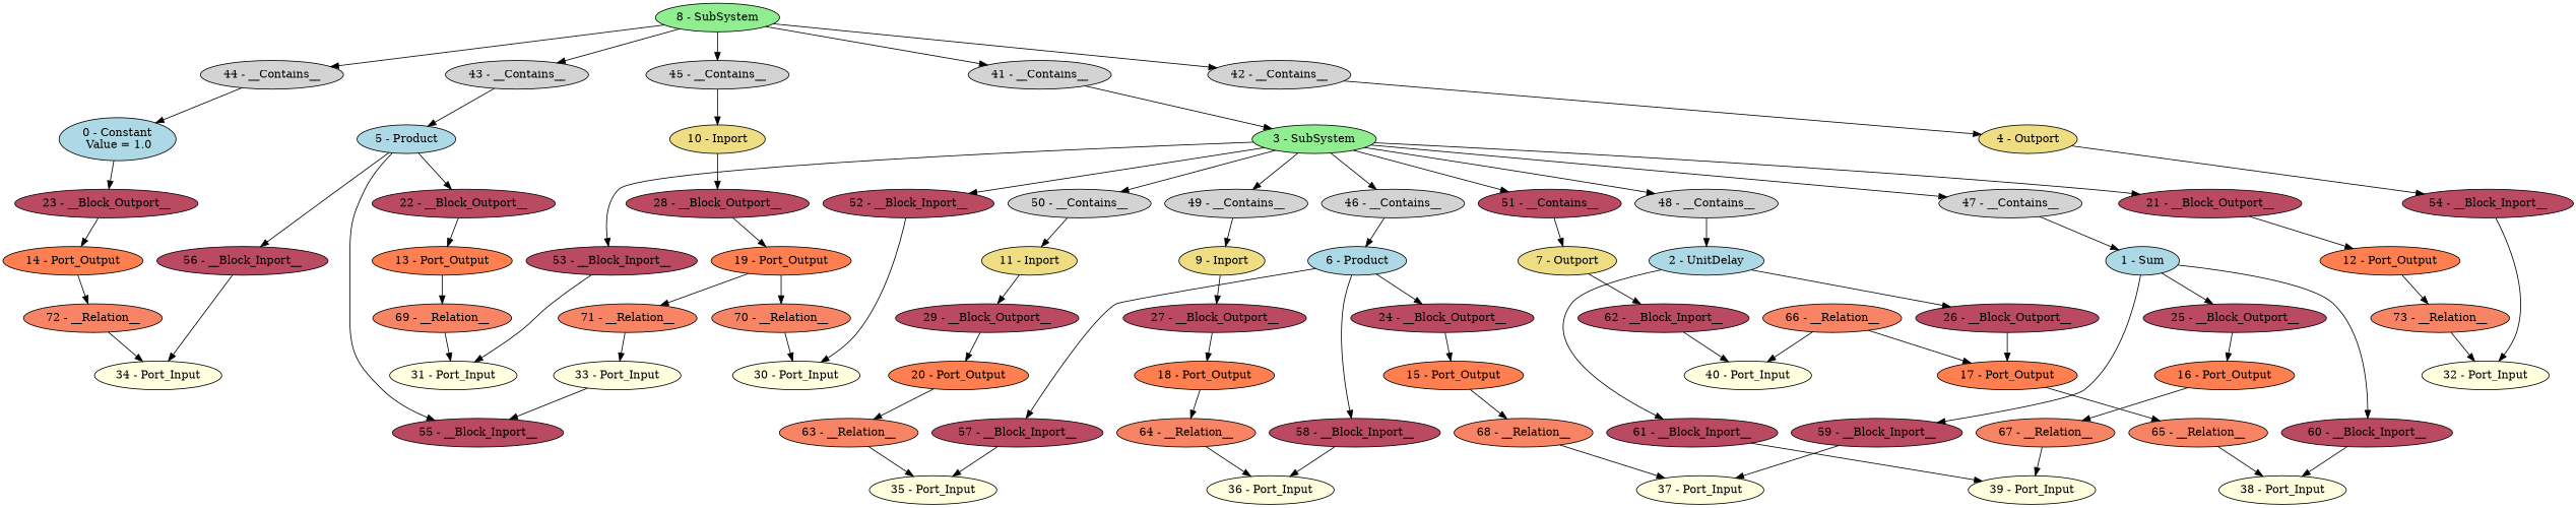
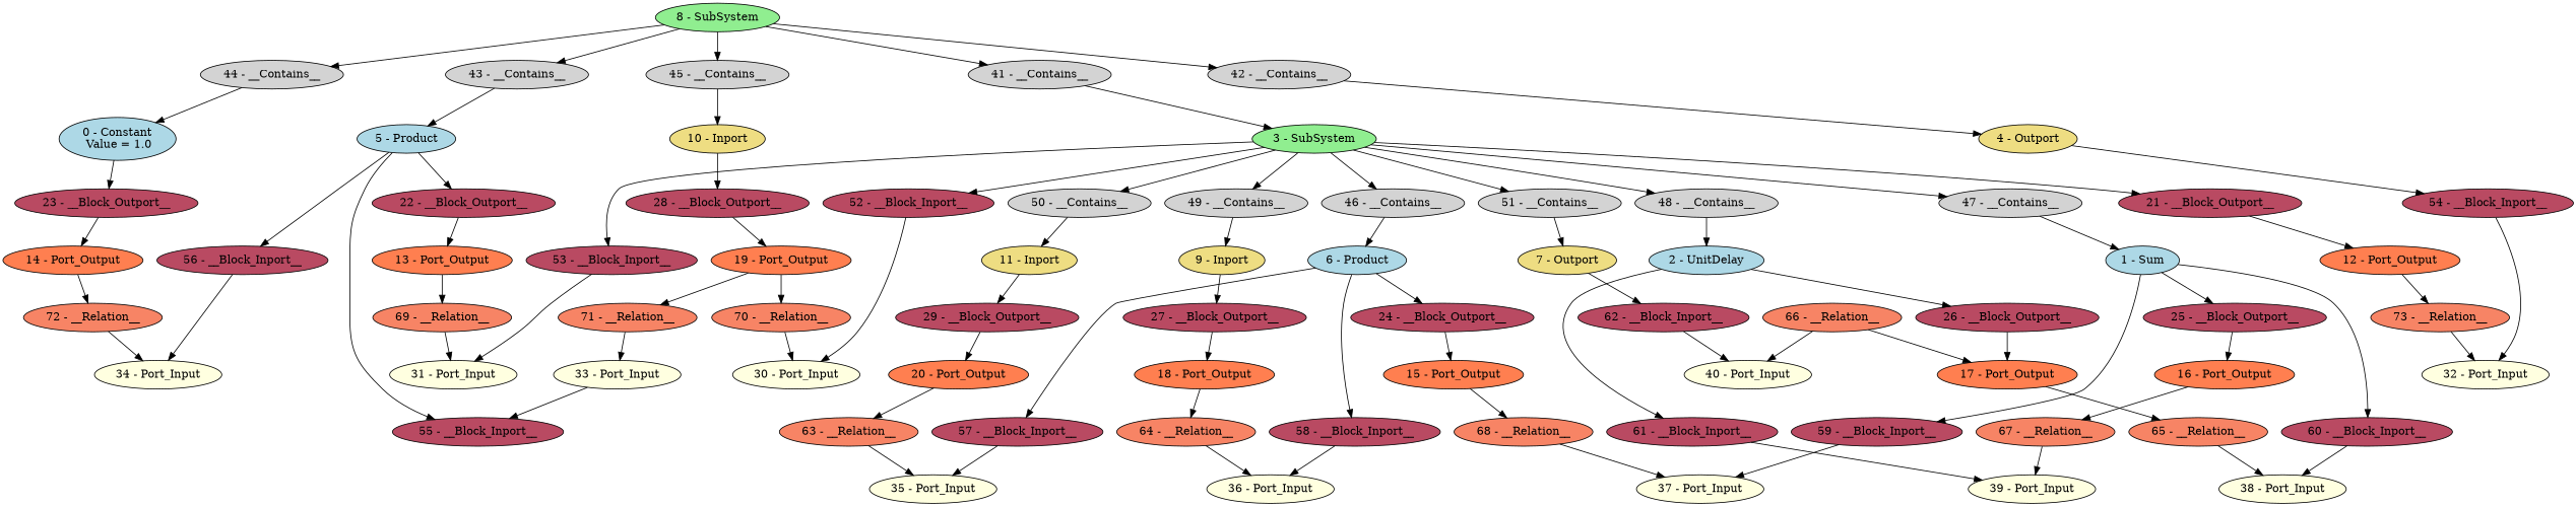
  digraph {
    node [fillcolor="#b94a62" style=filled]
    "0 - Constant\n Value = 1.0" [fillcolor=lightblue]
    "23 - __Block_Outport__"
    "14 - Port_Output" [fillcolor=coral]
    "1 - Sum" [fillcolor=lightblue]
    "25 - __Block_Outport__"
    "59 - __Block_Inport__"
    "60 - __Block_Inport__"
    "16 - Port_Output" [fillcolor=coral]
    "37 - Port_Input" [fillcolor=lightyellow]
    "38 - Port_Input" [fillcolor=lightyellow]
    "2 - UnitDelay" [fillcolor=lightblue]
    "26 - __Block_Outport__"
    "61 - __Block_Inport__"
    "17 - Port_Output" [fillcolor=coral]
    "39 - Port_Input" [fillcolor=lightyellow]
    "3 - SubSystem" [fillcolor=lightgreen]
    "21 - __Block_Outport__"
    "46 - __Contains__" [fillcolor=lightgray]
    "47 - __Contains__" [fillcolor=lightgray]
    "48 - __Contains__" [fillcolor=lightgray]
    "49 - __Contains__" [fillcolor=lightgray]
    "50 - __Contains__" [fillcolor=lightgray]
-   "51 - __Contains__"
+   "51 - __Contains__" [fillcolor=lightgray]
    "52 - __Block_Inport__"
    "53 - __Block_Inport__"
    "12 - Port_Output" [fillcolor=coral]
    "6 - Product" [fillcolor=lightblue]
    "9 - Inport" [fillcolor=lightgoldenrod]
    "11 - Inport" [fillcolor=lightgoldenrod]
    "7 - Outport" [fillcolor=lightgoldenrod]
    "30 - Port_Input" [fillcolor=lightyellow]
    "31 - Port_Input" [fillcolor=lightyellow]
    "4 - Outport" [fillcolor=lightgoldenrod]
    "54 - __Block_Inport__"
    "32 - Port_Input" [fillcolor=lightyellow]
    "5 - Product" [fillcolor=lightblue]
    "22 - __Block_Outport__"
    "55 - __Block_Inport__"
    "56 - __Block_Inport__"
    "13 - Port_Output" [fillcolor=coral]
    "34 - Port_Input" [fillcolor=lightyellow]
    "24 - __Block_Outport__"
    "57 - __Block_Inport__"
    "58 - __Block_Inport__"
    "15 - Port_Output" [fillcolor=coral]
    "35 - Port_Input" [fillcolor=lightyellow]
    "36 - Port_Input" [fillcolor=lightyellow]
    "62 - __Block_Inport__"
    "40 - Port_Input" [fillcolor=lightyellow]
    "8 - SubSystem" [fillcolor=lightgreen]
    "41 - __Contains__" [fillcolor=lightgray]
    "42 - __Contains__" [fillcolor=lightgray]
    "43 - __Contains__" [fillcolor=lightgray]
    "44 - __Contains__" [fillcolor=lightgray]
    "45 - __Contains__" [fillcolor=lightgray]
    "10 - Inport" [fillcolor=lightgoldenrod]
    "27 - __Block_Outport__"
    "18 - Port_Output" [fillcolor=coral]
    "28 - __Block_Outport__"
    "19 - Port_Output" [fillcolor=coral]
    "29 - __Block_Outport__"
    "20 - Port_Output" [fillcolor=coral]
    "73 - __Relation__" [fillcolor="#f78465"]
    "69 - __Relation__" [fillcolor="#f78465"]
    "72 - __Relation__" [fillcolor="#f78465"]
    "68 - __Relation__" [fillcolor="#f78465"]
    "67 - __Relation__" [fillcolor="#f78465"]
    "65 - __Relation__" [fillcolor="#f78465"]
    "66 - __Relation__" [fillcolor="#f78465"]
    "64 - __Relation__" [fillcolor="#f78465"]
    "70 - __Relation__" [fillcolor="#f78465"]
    "71 - __Relation__" [fillcolor="#f78465"]
    "33 - Port_Input" [fillcolor=lightyellow]
    "63 - __Relation__" [fillcolor="#f78465"]
    "0 - Constant\n Value = 1.0" -> "23 - __Block_Outport__"
    "23 - __Block_Outport__" -> "14 - Port_Output"
    "14 - Port_Output" -> "72 - __Relation__"
    "1 - Sum" -> "25 - __Block_Outport__"
    "1 - Sum" -> "59 - __Block_Inport__"
    "1 - Sum" -> "60 - __Block_Inport__"
    "25 - __Block_Outport__" -> "16 - Port_Output"
    "59 - __Block_Inport__" -> "37 - Port_Input"
    "60 - __Block_Inport__" -> "38 - Port_Input"
    "16 - Port_Output" -> "67 - __Relation__"
    "2 - UnitDelay" -> "26 - __Block_Outport__"
    "2 - UnitDelay" -> "61 - __Block_Inport__"
    "26 - __Block_Outport__" -> "17 - Port_Output"
    "61 - __Block_Inport__" -> "39 - Port_Input"
    "17 - Port_Output" -> "65 - __Relation__"
    "3 - SubSystem" -> "21 - __Block_Outport__"
    "3 - SubSystem" -> "46 - __Contains__"
    "3 - SubSystem" -> "47 - __Contains__"
    "3 - SubSystem" -> "48 - __Contains__"
    "3 - SubSystem" -> "49 - __Contains__"
    "3 - SubSystem" -> "50 - __Contains__"
    "3 - SubSystem" -> "51 - __Contains__"
    "3 - SubSystem" -> "52 - __Block_Inport__"
    "3 - SubSystem" -> "53 - __Block_Inport__"
    "21 - __Block_Outport__" -> "12 - Port_Output"
    "46 - __Contains__" -> "6 - Product"
    "47 - __Contains__" -> "1 - Sum"
    "48 - __Contains__" -> "2 - UnitDelay"
    "49 - __Contains__" -> "9 - Inport"
    "50 - __Contains__" -> "11 - Inport"
    "51 - __Contains__" -> "7 - Outport"
    "52 - __Block_Inport__" -> "30 - Port_Input"
    "53 - __Block_Inport__" -> "31 - Port_Input"
    "12 - Port_Output" -> "73 - __Relation__"
    "6 - Product" -> "24 - __Block_Outport__"
    "6 - Product" -> "57 - __Block_Inport__"
    "6 - Product" -> "58 - __Block_Inport__"
    "9 - Inport" -> "27 - __Block_Outport__"
    "11 - Inport" -> "29 - __Block_Outport__"
    "7 - Outport" -> "62 - __Block_Inport__"
    "4 - Outport" -> "54 - __Block_Inport__"
    "54 - __Block_Inport__" -> "32 - Port_Input"
    "5 - Product" -> "22 - __Block_Outport__"
    "5 - Product" -> "55 - __Block_Inport__"
    "5 - Product" -> "56 - __Block_Inport__"
    "22 - __Block_Outport__" -> "13 - Port_Output"
    "56 - __Block_Inport__" -> "34 - Port_Input"
    "13 - Port_Output" -> "69 - __Relation__"
    "24 - __Block_Outport__" -> "15 - Port_Output"
    "57 - __Block_Inport__" -> "35 - Port_Input"
    "58 - __Block_Inport__" -> "36 - Port_Input"
    "15 - Port_Output" -> "68 - __Relation__"
    "62 - __Block_Inport__" -> "40 - Port_Input"
    "8 - SubSystem" -> "41 - __Contains__"
    "8 - SubSystem" -> "42 - __Contains__"
    "8 - SubSystem" -> "43 - __Contains__"
    "8 - SubSystem" -> "44 - __Contains__"
    "8 - SubSystem" -> "45 - __Contains__"
    "41 - __Contains__" -> "3 - SubSystem"
    "42 - __Contains__" -> "4 - Outport"
    "43 - __Contains__" -> "5 - Product"
    "44 - __Contains__" -> "0 - Constant\n Value = 1.0"
    "45 - __Contains__" -> "10 - Inport"
    "10 - Inport" -> "28 - __Block_Outport__"
    "27 - __Block_Outport__" -> "18 - Port_Output"
    "18 - Port_Output" -> "64 - __Relation__"
    "28 - __Block_Outport__" -> "19 - Port_Output"
    "19 - Port_Output" -> "70 - __Relation__"
    "19 - Port_Output" -> "71 - __Relation__"
    "29 - __Block_Outport__" -> "20 - Port_Output"
    "20 - Port_Output" -> "63 - __Relation__"
    "73 - __Relation__" -> "32 - Port_Input"
    "69 - __Relation__" -> "31 - Port_Input"
    "72 - __Relation__" -> "34 - Port_Input"
    "68 - __Relation__" -> "37 - Port_Input"
    "67 - __Relation__" -> "39 - Port_Input"
    "65 - __Relation__" -> "38 - Port_Input"
    "66 - __Relation__" -> "17 - Port_Output"
    "66 - __Relation__" -> "40 - Port_Input"
    "64 - __Relation__" -> "36 - Port_Input"
    "70 - __Relation__" -> "30 - Port_Input"
    "71 - __Relation__" -> "33 - Port_Input"
    "33 - Port_Input" -> "55 - __Block_Inport__"
    "63 - __Relation__" -> "35 - Port_Input"
  }
